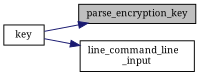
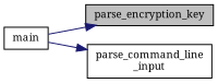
  digraph {
    fontname="Noto Serif"
    rankdir=RL
    node [color=black fillcolor=white fontname="Noto Serif" fontsize=10 shape=record style=filled]
    edge [color=midnightblue dir=back fontname="Noto Serif" fontsize=10 labelfontname=Helvetica labelfontsize=10 style=solid]
    n1 [fillcolor=grey75 fontcolor=black height=0.2 label=parse_encryption_key width=0.4]
-   n2 [height=0.2 label=key width=0.4]
-   n3 [height=0.2 label="line_command_line\l_input" width=0.4]
+   n2 [height=0.2 label=main width=0.4]
+   n3 [height=0.2 label="parse_command_line\l_input" width=0.4]
    n1 -> n2
    n3 -> n2
  }
